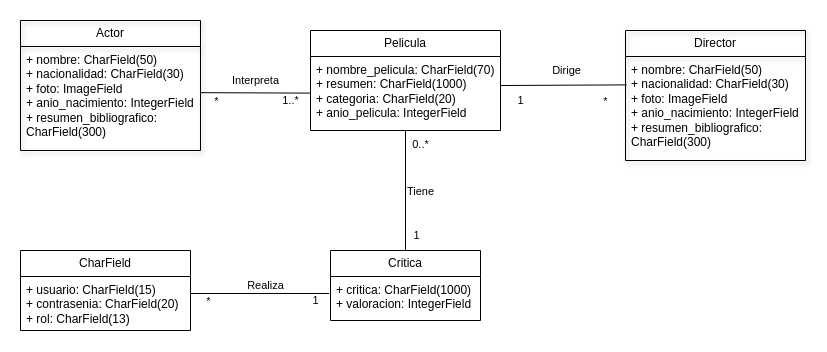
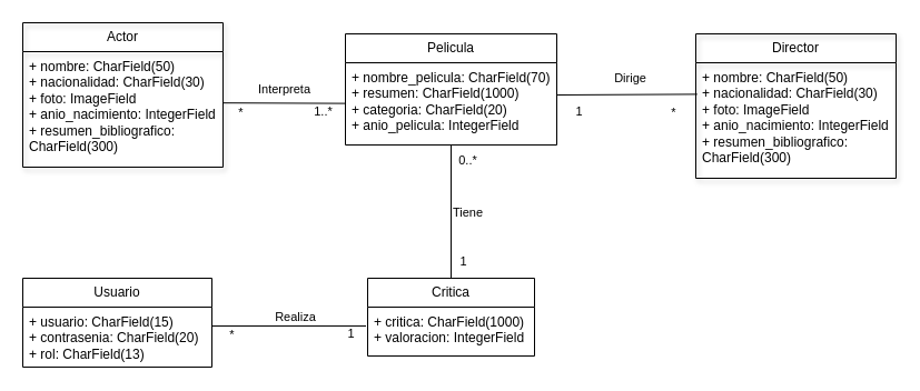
  <mxCell id="0" />
  <mxCell id="1" parent="0" />
  <mxCell id="2" value="Pelicula" style="swimlane;fontStyle=0;childLayout=stackLayout;horizontal=1;startSize=26;fillColor=none;horizontalStack=0;resizeParent=1;resizeParentMax=0;resizeLast=0;collapsible=1;marginBottom=0;whiteSpace=wrap;html=1;" vertex="1" parent="1"><mxGeometry x="310" y="30" width="190" height="100" as="geometry" /></mxCell>
  <mxCell id="3" value="+ nombre_pelicula: CharField(70)&lt;br&gt;+ resumen: CharField(1000)&lt;br&gt;+ categoria: CharField(20)&lt;br&gt;+ anio_pelicula: IntegerField" style="text;strokeColor=none;fillColor=none;align=left;verticalAlign=top;spacingLeft=4;spacingRight=4;overflow=hidden;rotatable=0;points=[[0,0.5],[1,0.5]];portConstraint=eastwest;whiteSpace=wrap;html=1;" vertex="1" parent="2"><mxGeometry y="26" width="190" height="74" as="geometry" /></mxCell>
  <mxCell id="4" value="Actor" style="swimlane;fontStyle=0;childLayout=stackLayout;horizontal=1;startSize=26;fillColor=none;horizontalStack=0;resizeParent=1;resizeParentMax=0;resizeLast=0;collapsible=1;marginBottom=0;whiteSpace=wrap;html=1;glass=0;shadow=1;" vertex="1" parent="1"><mxGeometry x="20" y="20" width="180" height="130" as="geometry"><mxRectangle x="20" y="430" width="70" height="30" as="alternateBounds" /></mxGeometry></mxCell>
  <mxCell id="5" value="+ nombre: CharField(50)&lt;br&gt;+ nacionalidad: CharField(30)&lt;br&gt;+ foto: ImageField&lt;br&gt;+ anio_nacimiento: IntegerField&lt;br&gt;+ resumen_bibliografico: CharField(300)" style="text;strokeColor=none;fillColor=none;align=left;verticalAlign=top;spacingLeft=4;spacingRight=4;overflow=hidden;rotatable=0;points=[[0,0.5],[1,0.5]];portConstraint=eastwest;whiteSpace=wrap;html=1;" vertex="1" parent="4"><mxGeometry y="26" width="180" height="104" as="geometry" /></mxCell>
- <mxCell id="6" value="CharField" style="swimlane;fontStyle=0;childLayout=stackLayout;horizontal=1;startSize=26;fillColor=none;horizontalStack=0;resizeParent=1;resizeParentMax=0;resizeLast=0;collapsible=1;marginBottom=0;whiteSpace=wrap;html=1;" vertex="1" parent="1"><mxGeometry x="20" y="250" width="170" height="80" as="geometry" /></mxCell>
+ <mxCell id="6" value="Usuario" style="swimlane;fontStyle=0;childLayout=stackLayout;horizontal=1;startSize=26;fillColor=none;horizontalStack=0;resizeParent=1;resizeParentMax=0;resizeLast=0;collapsible=1;marginBottom=0;whiteSpace=wrap;html=1;" vertex="1" parent="1"><mxGeometry x="20" y="250" width="170" height="80" as="geometry" /></mxCell>
  <mxCell id="7" value="+ usuario: CharField(15)&lt;br&gt;+ contrasenia: CharField(20)&lt;br&gt;+ rol: CharField(13)" style="text;strokeColor=none;fillColor=none;align=left;verticalAlign=top;spacingLeft=4;spacingRight=4;overflow=hidden;rotatable=0;points=[[0,0.5],[1,0.5]];portConstraint=eastwest;whiteSpace=wrap;html=1;" vertex="1" parent="6"><mxGeometry y="26" width="170" height="54" as="geometry" /></mxCell>
  <mxCell id="8" value="Critica" style="swimlane;fontStyle=0;childLayout=stackLayout;horizontal=1;startSize=26;fillColor=none;horizontalStack=0;resizeParent=1;resizeParentMax=0;resizeLast=0;collapsible=1;marginBottom=0;whiteSpace=wrap;html=1;" vertex="1" parent="1"><mxGeometry x="330" y="250" width="150" height="70" as="geometry" /></mxCell>
  <mxCell id="9" value="+ critica: CharField(1000)&lt;br&gt;+ valoracion: IntegerField" style="text;strokeColor=none;fillColor=none;align=left;verticalAlign=top;spacingLeft=4;spacingRight=4;overflow=hidden;rotatable=0;points=[[0,0.5],[1,0.5]];portConstraint=eastwest;whiteSpace=wrap;html=1;" vertex="1" parent="8"><mxGeometry y="26" width="150" height="44" as="geometry" /></mxCell>
  <mxCell id="10" value="Director" style="swimlane;fontStyle=0;childLayout=stackLayout;horizontal=1;startSize=26;fillColor=none;horizontalStack=0;resizeParent=1;resizeParentMax=0;resizeLast=0;collapsible=1;marginBottom=0;whiteSpace=wrap;html=1;glass=0;shadow=1;" vertex="1" parent="1"><mxGeometry x="625" y="30" width="180" height="130" as="geometry"><mxRectangle x="20" y="430" width="70" height="30" as="alternateBounds" /></mxGeometry></mxCell>
  <mxCell id="11" value="+ nombre: CharField(50)&lt;br&gt;+ nacionalidad: CharField(30)&lt;br&gt;+ foto: ImageField&lt;br&gt;+ anio_nacimiento: IntegerField&lt;br&gt;+ resumen_bibliografico: CharField(300)" style="text;strokeColor=none;fillColor=none;align=left;verticalAlign=top;spacingLeft=4;spacingRight=4;overflow=hidden;rotatable=0;points=[[0,0.5],[1,0.5]];portConstraint=eastwest;whiteSpace=wrap;html=1;" vertex="1" parent="10"><mxGeometry y="26" width="180" height="104" as="geometry" /></mxCell>
  <mxCell id="12" value="Interpreta" style="endArrow=none;html=1;rounded=0;exitX=1;exitY=0.444;exitDx=0;exitDy=0;exitPerimeter=0;" edge="1" parent="1" source="5" target="3"><mxGeometry x="-0.001" y="12" width="50" height="50" relative="1" as="geometry"><mxPoint x="225" y="130" as="sourcePoint" /><mxPoint x="275" y="80" as="targetPoint" /><mxPoint as="offset" /></mxGeometry></mxCell>
  <mxCell id="13" value="*" style="edgeLabel;html=1;align=center;verticalAlign=middle;resizable=0;points=[];" vertex="1" connectable="0" parent="12"><mxGeometry x="-0.73" y="2" relative="1" as="geometry"><mxPoint y="10" as="offset" /></mxGeometry></mxCell>
  <mxCell id="14" value="1..*" style="edgeLabel;html=1;align=center;verticalAlign=middle;resizable=0;points=[];" vertex="1" connectable="0" parent="12"><mxGeometry x="0.642" relative="1" as="geometry"><mxPoint y="7" as="offset" /></mxGeometry></mxCell>
  <mxCell id="15" value="" style="endArrow=none;html=1;rounded=0;exitX=1.003;exitY=0.392;exitDx=0;exitDy=0;exitPerimeter=0;entryX=0.007;entryY=0.273;entryDx=0;entryDy=0;entryPerimeter=0;" edge="1" parent="1" source="3" target="11"><mxGeometry width="50" height="50" relative="1" as="geometry"><mxPoint x="545" y="20" as="sourcePoint" /><mxPoint x="595" y="-30" as="targetPoint" /></mxGeometry></mxCell>
  <mxCell id="16" value="Dirige" style="edgeLabel;html=1;align=center;verticalAlign=middle;resizable=0;points=[];" vertex="1" connectable="0" parent="15"><mxGeometry x="0.091" relative="1" as="geometry"><mxPoint x="-4" y="-15" as="offset" /></mxGeometry></mxCell>
  <mxCell id="17" value="1" style="edgeLabel;html=1;align=center;verticalAlign=middle;resizable=0;points=[];" vertex="1" connectable="0" parent="15"><mxGeometry x="-0.7" y="-1" relative="1" as="geometry"><mxPoint y="14" as="offset" /></mxGeometry></mxCell>
  <mxCell id="18" value="*" style="edgeLabel;html=1;align=center;verticalAlign=middle;resizable=0;points=[];" vertex="1" connectable="0" parent="15"><mxGeometry x="0.655" y="2" relative="1" as="geometry"><mxPoint y="18" as="offset" /></mxGeometry></mxCell>
  <mxCell id="19" value="" style="endArrow=none;html=1;rounded=0;exitX=0.5;exitY=0;exitDx=0;exitDy=0;" edge="1" parent="1" source="8"><mxGeometry width="50" height="50" relative="1" as="geometry"><mxPoint x="365" y="210" as="sourcePoint" /><mxPoint x="405" y="130" as="targetPoint" /></mxGeometry></mxCell>
  <mxCell id="20" value="Tiene" style="edgeLabel;html=1;align=center;verticalAlign=middle;resizable=0;points=[];" vertex="1" connectable="0" parent="19"><mxGeometry x="0.226" relative="1" as="geometry"><mxPoint x="14" y="14" as="offset" /></mxGeometry></mxCell>
  <mxCell id="21" value="0..*" style="edgeLabel;html=1;align=center;verticalAlign=middle;resizable=0;points=[];" vertex="1" connectable="0" parent="19"><mxGeometry x="0.779" relative="1" as="geometry"><mxPoint x="14" as="offset" /></mxGeometry></mxCell>
  <mxCell id="22" value="1" style="edgeLabel;html=1;align=center;verticalAlign=middle;resizable=0;points=[];" vertex="1" connectable="0" parent="19"><mxGeometry x="-0.736" relative="1" as="geometry"><mxPoint x="10" as="offset" /></mxGeometry></mxCell>
  <mxCell id="23" value="" style="endArrow=none;html=1;rounded=0;exitX=1.002;exitY=0.315;exitDx=0;exitDy=0;exitPerimeter=0;entryX=-0.01;entryY=0.386;entryDx=0;entryDy=0;entryPerimeter=0;" edge="1" parent="1" source="7" target="9"><mxGeometry width="50" height="50" relative="1" as="geometry"><mxPoint x="225" y="250" as="sourcePoint" /><mxPoint x="275" y="200" as="targetPoint" /></mxGeometry></mxCell>
  <mxCell id="24" value="Realiza" style="edgeLabel;html=1;align=center;verticalAlign=middle;resizable=0;points=[];" vertex="1" connectable="0" parent="23"><mxGeometry x="-0.215" y="-2" relative="1" as="geometry"><mxPoint x="20" y="-10" as="offset" /></mxGeometry></mxCell>
  <mxCell id="25" value="*" style="edgeLabel;html=1;align=center;verticalAlign=middle;resizable=0;points=[];" vertex="1" connectable="0" parent="23"><mxGeometry x="-0.753" y="1" relative="1" as="geometry"><mxPoint y="8" as="offset" /></mxGeometry></mxCell>
  <mxCell id="26" value="1" style="edgeLabel;html=1;align=center;verticalAlign=middle;resizable=0;points=[];" vertex="1" connectable="0" parent="23"><mxGeometry x="0.86" y="-2" relative="1" as="geometry"><mxPoint x="-4" y="5" as="offset" /></mxGeometry></mxCell>
